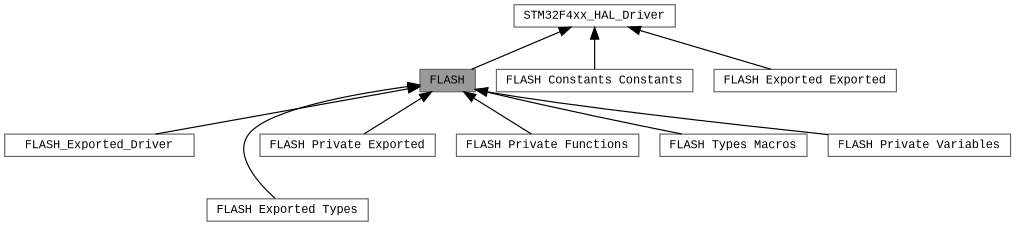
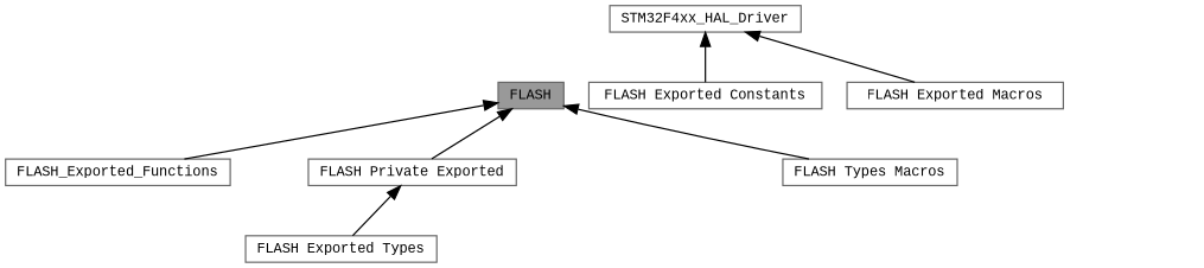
  digraph {
    fontname="Liberation Mono"
    rankdir=TB
    node [color=grey40 fillcolor=white fontname="Liberation Mono" fontsize=10 shape=box style=filled]
    edge [dir=back fontname="Liberation Mono" fontsize=10 labelfontname=Helvetica labelfontsize=10 shape=plaintext style=solid]
    n1 [color=gray40 fillcolor=grey60 fontcolor=black height=0.2 label=FLASH width=0.4]
-   n2 [height=0.2 label=FLASH_Exported_Driver width=0.4]
+   n2 [height=0.2 label=FLASH_Exported_Functions width=0.4]
    n3 [height=0.2 label="FLASH Exported Types" width=0.4]
    n4 [height=0.2 label="FLASH Private Exported" width=0.4]
-   n5 [height=0.2 label="FLASH Private Functions" width=0.4]
    n6 [height=0.2 label="FLASH Types Macros" width=0.4]
-   n7 [height=0.2 label="FLASH Private Variables" width=0.4]
-   n8 [height=0.2 label="FLASH Constants Constants" width=0.4]
-   n9 [height=0.2 label="FLASH Exported Exported" width=0.4]
+   n8 [height=0.2 label="FLASH Exported Constants" width=0.4]
+   n9 [height=0.2 label="FLASH Exported Macros" width=0.4]
    n10 [height=0.2 label=STM32F4xx_HAL_Driver width=0.4]
    n1 -> n2
-   n1 -> n3
+   n4 -> n3
    n1 -> n4
-   n1 -> n5
    n1 -> n6
-   n1 -> n7
-   n10 -> n1
    n10 -> n8
    n10 -> n9
  }
